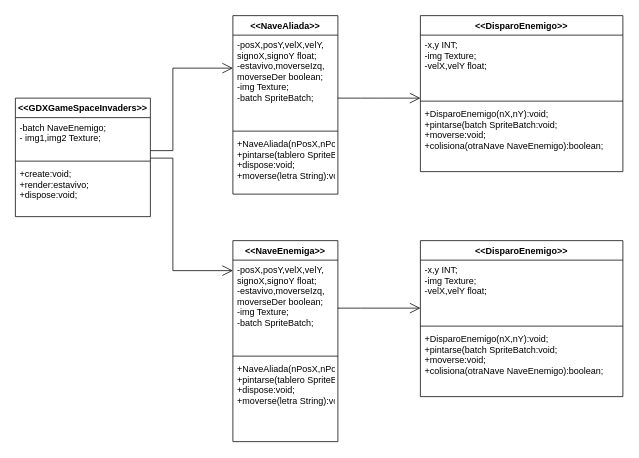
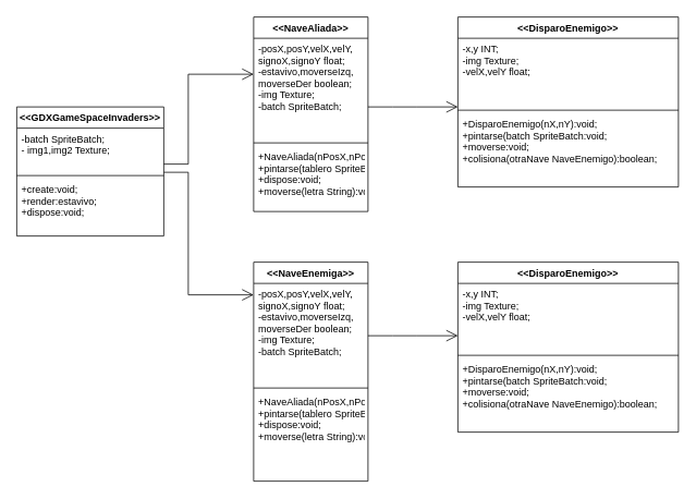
  <mxCell id="0" />
  <mxCell id="1" parent="0" />
  <mxCell id="2" value="&lt;&lt;GDXGameSpaceInvaders&gt;&gt;" style="swimlane;fontStyle=1;childLayout=stackLayout;horizontal=1;startSize=26;fillColor=none;horizontalStack=0;resizeParent=1;resizeParentMax=0;resizeLast=0;collapsible=1;marginBottom=0;" vertex="1" parent="1"><mxGeometry x="20" y="130" width="180" height="158" as="geometry" /></mxCell>
- <mxCell id="3" value="-batch NaveEnemigo;&#10;- img1,img2 Texture;&#10;" style="text;strokeColor=none;fillColor=none;align=left;verticalAlign=top;spacingLeft=4;spacingRight=4;overflow=hidden;rotatable=0;points=[[0,0.5],[1,0.5]];portConstraint=eastwest;" vertex="1" parent="2"><mxGeometry y="26" width="180" height="54" as="geometry" /></mxCell>
+ <mxCell id="3" value="-batch SpriteBatch;&#10;- img1,img2 Texture;&#10;" style="text;strokeColor=none;fillColor=none;align=left;verticalAlign=top;spacingLeft=4;spacingRight=4;overflow=hidden;rotatable=0;points=[[0,0.5],[1,0.5]];portConstraint=eastwest;" vertex="1" parent="2"><mxGeometry y="26" width="180" height="54" as="geometry" /></mxCell>
  <mxCell id="4" value="" style="line;strokeWidth=1;fillColor=none;align=left;verticalAlign=middle;spacingTop=-1;spacingLeft=3;spacingRight=3;rotatable=0;labelPosition=right;points=[];portConstraint=eastwest;strokeColor=inherit;" vertex="1" parent="2"><mxGeometry y="80" width="180" height="8" as="geometry" /></mxCell>
  <mxCell id="5" value="+create:void;&#10;+render:estavivo;&#10;+dispose:void;" style="text;strokeColor=none;fillColor=none;align=left;verticalAlign=top;spacingLeft=4;spacingRight=4;overflow=hidden;rotatable=0;points=[[0,0.5],[1,0.5]];portConstraint=eastwest;" vertex="1" parent="2"><mxGeometry y="88" width="180" height="70" as="geometry" /></mxCell>
  <mxCell id="6" value="&lt;&lt;NaveAliada&gt;&gt;" style="swimlane;fontStyle=1;childLayout=stackLayout;horizontal=1;startSize=26;fillColor=none;horizontalStack=0;resizeParent=1;resizeParentMax=0;resizeLast=0;collapsible=1;marginBottom=0;" vertex="1" parent="1"><mxGeometry x="310" y="20" width="140" height="238" as="geometry" /></mxCell>
  <mxCell id="7" value="-posX,posY,velX,velY,&#10;signoX,signoY float;&#10;-estavivo,moverseIzq,&#10;moverseDer boolean;&#10;-img Texture;&#10;-batch SpriteBatch;&#10;" style="text;strokeColor=none;fillColor=none;align=left;verticalAlign=top;spacingLeft=4;spacingRight=4;overflow=hidden;rotatable=0;points=[[0,0.5],[1,0.5]];portConstraint=eastwest;" vertex="1" parent="6"><mxGeometry y="26" width="140" height="124" as="geometry" /></mxCell>
  <mxCell id="8" value="" style="line;strokeWidth=1;fillColor=none;align=left;verticalAlign=middle;spacingTop=-1;spacingLeft=3;spacingRight=3;rotatable=0;labelPosition=right;points=[];portConstraint=eastwest;strokeColor=inherit;" vertex="1" parent="6"><mxGeometry y="150" width="140" height="8" as="geometry" /></mxCell>
  <mxCell id="9" value="+NaveAliada(nPosX,nPosY):void;&#10;+pintarse(tablero SpriteBatch):void;&#10;+dispose:void;&#10;+moverse(letra String):void;&#10;" style="text;strokeColor=none;fillColor=none;align=left;verticalAlign=top;spacingLeft=4;spacingRight=4;overflow=hidden;rotatable=0;points=[[0,0.5],[1,0.5]];portConstraint=eastwest;" vertex="1" parent="6"><mxGeometry y="158" width="140" height="80" as="geometry" /></mxCell>
  <mxCell id="10" value="&lt;&lt;NaveEnemiga&gt;&gt;" style="swimlane;fontStyle=1;childLayout=stackLayout;horizontal=1;startSize=26;fillColor=none;horizontalStack=0;resizeParent=1;resizeParentMax=0;resizeLast=0;collapsible=1;marginBottom=0;" vertex="1" parent="1"><mxGeometry x="310" y="320" width="140" height="268" as="geometry" /></mxCell>
  <mxCell id="11" value="-posX,posY,velX,velY,&#10;signoX,signoY float;&#10;-estavivo,moverseIzq,&#10;moverseDer boolean;&#10;-img Texture;&#10;-batch SpriteBatch;&#10;&#10;&#10;" style="text;strokeColor=none;fillColor=none;align=left;verticalAlign=top;spacingLeft=4;spacingRight=4;overflow=hidden;rotatable=0;points=[[0,0.5],[1,0.5]];portConstraint=eastwest;" vertex="1" parent="10"><mxGeometry y="26" width="140" height="124" as="geometry" /></mxCell>
  <mxCell id="12" value="" style="line;strokeWidth=1;fillColor=none;align=left;verticalAlign=middle;spacingTop=-1;spacingLeft=3;spacingRight=3;rotatable=0;labelPosition=right;points=[];portConstraint=eastwest;strokeColor=inherit;" vertex="1" parent="10"><mxGeometry y="150" width="140" height="8" as="geometry" /></mxCell>
  <mxCell id="13" value="+NaveAliada(nPosX,nPosY):void;&#10;+pintarse(tablero SpriteBatch):void;&#10;+dispose:void;&#10;+moverse(letra String):void;&#10;&#10;&#10;" style="text;strokeColor=none;fillColor=none;align=left;verticalAlign=top;spacingLeft=4;spacingRight=4;overflow=hidden;rotatable=0;points=[[0,0.5],[1,0.5]];portConstraint=eastwest;" vertex="1" parent="10"><mxGeometry y="158" width="140" height="110" as="geometry" /></mxCell>
  <mxCell id="14" value="" style="endArrow=open;endFill=1;endSize=12;html=1;rounded=0;entryX=0;entryY=0.355;entryDx=0;entryDy=0;entryPerimeter=0;" edge="1" parent="1" target="7"><mxGeometry width="160" relative="1" as="geometry"><mxPoint x="200" y="200" as="sourcePoint" /><mxPoint x="230" y="50" as="targetPoint" /><Array as="points"><mxPoint x="230" y="200" /><mxPoint x="230" y="90" /></Array></mxGeometry></mxCell>
  <mxCell id="15" value="" style="endArrow=open;endFill=1;endSize=12;html=1;rounded=0;" edge="1" parent="1"><mxGeometry width="160" relative="1" as="geometry"><mxPoint x="200" y="210" as="sourcePoint" /><mxPoint x="310" y="360" as="targetPoint" /><Array as="points"><mxPoint x="230" y="210" /><mxPoint x="230" y="360" /></Array></mxGeometry></mxCell>
  <mxCell id="16" value="&lt;&lt;DisparoEnemigo&gt;&gt;" style="swimlane;fontStyle=1;childLayout=stackLayout;horizontal=1;startSize=26;fillColor=none;horizontalStack=0;resizeParent=1;resizeParentMax=0;resizeLast=0;collapsible=1;marginBottom=0;" vertex="1" parent="1"><mxGeometry x="560" y="20" width="270" height="208" as="geometry" /></mxCell>
  <mxCell id="17" value="-x,y INT;&#10;-img Texture;&#10;-velX,velY float;&#10;" style="text;strokeColor=none;fillColor=none;align=left;verticalAlign=top;spacingLeft=4;spacingRight=4;overflow=hidden;rotatable=0;points=[[0,0.5],[1,0.5]];portConstraint=eastwest;" vertex="1" parent="16"><mxGeometry y="26" width="270" height="84" as="geometry" /></mxCell>
  <mxCell id="18" value="" style="line;strokeWidth=1;fillColor=none;align=left;verticalAlign=middle;spacingTop=-1;spacingLeft=3;spacingRight=3;rotatable=0;labelPosition=right;points=[];portConstraint=eastwest;strokeColor=inherit;" vertex="1" parent="16"><mxGeometry y="110" width="270" height="8" as="geometry" /></mxCell>
  <mxCell id="19" value="+DisparoEnemigo(nX,nY):void;&#10;+pintarse(batch SpriteBatch:void;&#10;+moverse:void;&#10;+colisiona(otraNave NaveEnemigo):boolean;&#10;" style="text;strokeColor=none;fillColor=none;align=left;verticalAlign=top;spacingLeft=4;spacingRight=4;overflow=hidden;rotatable=0;points=[[0,0.5],[1,0.5]];portConstraint=eastwest;" vertex="1" parent="16"><mxGeometry y="118" width="270" height="90" as="geometry" /></mxCell>
  <mxCell id="20" value="&lt;&lt;DisparoEnemigo&gt;&gt;" style="swimlane;fontStyle=1;childLayout=stackLayout;horizontal=1;startSize=26;fillColor=none;horizontalStack=0;resizeParent=1;resizeParentMax=0;resizeLast=0;collapsible=1;marginBottom=0;" vertex="1" parent="1"><mxGeometry x="560" y="320" width="270" height="208" as="geometry" /></mxCell>
  <mxCell id="21" value="-x,y INT;&#10;-img Texture;&#10;-velX,velY float;&#10;" style="text;strokeColor=none;fillColor=none;align=left;verticalAlign=top;spacingLeft=4;spacingRight=4;overflow=hidden;rotatable=0;points=[[0,0.5],[1,0.5]];portConstraint=eastwest;" vertex="1" parent="20"><mxGeometry y="26" width="270" height="84" as="geometry" /></mxCell>
  <mxCell id="22" value="" style="line;strokeWidth=1;fillColor=none;align=left;verticalAlign=middle;spacingTop=-1;spacingLeft=3;spacingRight=3;rotatable=0;labelPosition=right;points=[];portConstraint=eastwest;strokeColor=inherit;" vertex="1" parent="20"><mxGeometry y="110" width="270" height="8" as="geometry" /></mxCell>
  <mxCell id="23" value="+DisparoEnemigo(nX,nY):void;&#10;+pintarse(batch SpriteBatch:void;&#10;+moverse:void;&#10;+colisiona(otraNave NaveEnemigo):boolean;&#10;" style="text;strokeColor=none;fillColor=none;align=left;verticalAlign=top;spacingLeft=4;spacingRight=4;overflow=hidden;rotatable=0;points=[[0,0.5],[1,0.5]];portConstraint=eastwest;" vertex="1" parent="20"><mxGeometry y="118" width="270" height="90" as="geometry" /></mxCell>
  <mxCell id="24" value="" style="endArrow=open;endFill=1;endSize=12;html=1;rounded=0;entryX=0;entryY=1;entryDx=0;entryDy=0;entryPerimeter=0;" edge="1" parent="1" target="17"><mxGeometry width="160" relative="1" as="geometry"><mxPoint x="450" y="130" as="sourcePoint" /><mxPoint x="560" y="280" as="targetPoint" /><Array as="points"><mxPoint x="480" y="130" /><mxPoint x="510" y="130" /></Array></mxGeometry></mxCell>
  <mxCell id="25" value="" style="endArrow=open;endFill=1;endSize=12;html=1;rounded=0;entryX=0;entryY=1;entryDx=0;entryDy=0;entryPerimeter=0;" edge="1" parent="1"><mxGeometry width="160" relative="1" as="geometry"><mxPoint x="450" y="410" as="sourcePoint" /><mxPoint x="560" y="410" as="targetPoint" /><Array as="points"><mxPoint x="480" y="410" /><mxPoint x="510" y="410" /></Array></mxGeometry></mxCell>
